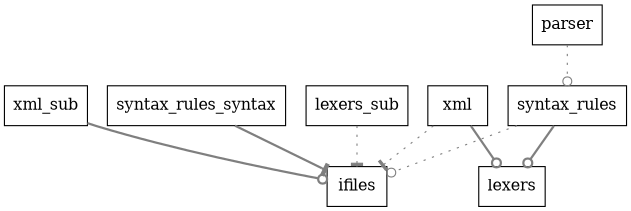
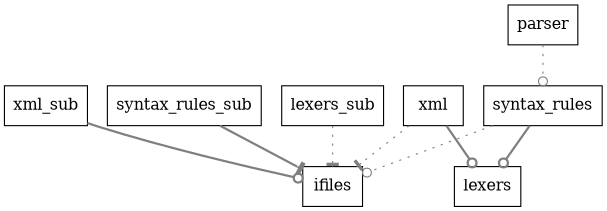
  digraph {
    concentrate=true
    fontname="DejaVu Serif"
    splines=true
    node [fillcolor=white fontname="DejaVu Serif" shape=record style=filled]
    edge [arrowhead=odot color=gray50 fontname="DejaVu Serif" style=bold]
    xml_sub
    ifiles
    syntax_rules
    lexers
    parser
-   syntax_rules_sub [label=syntax_rules_syntax]
+   syntax_rules_sub
    lexers_sub
    xml
    xml_sub -> ifiles
    syntax_rules -> ifiles [style=dotted]
    syntax_rules -> lexers
    parser -> syntax_rules [style=dotted]
    syntax_rules_sub -> ifiles [arrowhead=tee]
    lexers_sub -> ifiles [arrowhead=tee style=dotted]
    xml -> ifiles [arrowhead=tee style=dotted]
    xml -> lexers
  }
